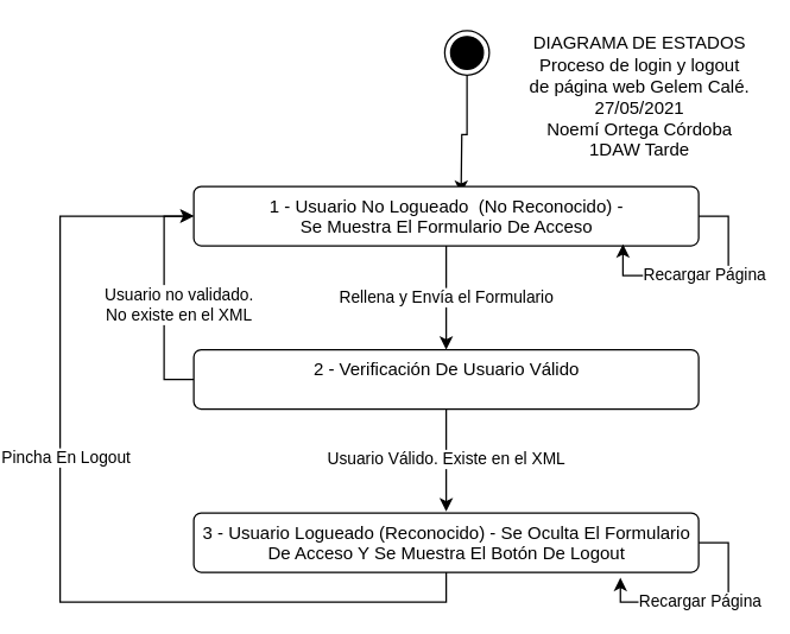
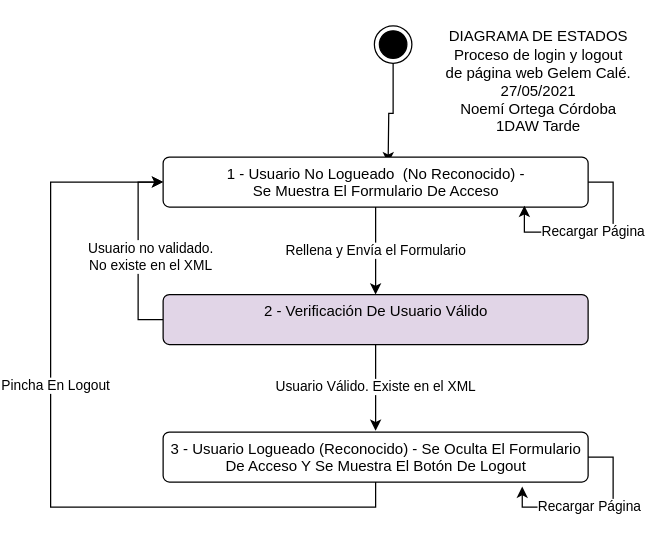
  <mxCell id="0" />
  <mxCell id="1" parent="0" />
  <mxCell id="2" style="edgeStyle=orthogonalEdgeStyle;rounded=0;orthogonalLoop=1;jettySize=auto;html=1;" parent="1" source="3" edge="1"><mxGeometry relative="1" as="geometry"><mxPoint x="290" y="130" as="targetPoint" /></mxGeometry></mxCell>
  <mxCell id="3" value="" style="ellipse;html=1;shape=endState;fillColor=#000000;strokeColor=#000000;" parent="1" vertex="1"><mxGeometry x="279" y="20" width="30" height="30" as="geometry" /></mxCell>
  <mxCell id="4" value="Rellena y Envía el Formulario" style="edgeStyle=orthogonalEdgeStyle;rounded=0;orthogonalLoop=1;jettySize=auto;html=1;entryX=0.5;entryY=0;entryDx=0;entryDy=0;" parent="1" source="5" target="9" edge="1"><mxGeometry relative="1" as="geometry" /></mxCell>
  <mxCell id="5" value="1 - Usuario No Logueado&amp;nbsp; (No Reconocido) - &lt;br&gt;Se Muestra El Formulario De Acceso" style="html=1;align=center;verticalAlign=top;rounded=1;absoluteArcSize=1;arcSize=10;dashed=0;" parent="1" vertex="1"><mxGeometry x="110" y="125" width="340" height="40" as="geometry" /></mxCell>
  <mxCell id="6" value="Recargar Página" style="edgeStyle=orthogonalEdgeStyle;rounded=0;orthogonalLoop=1;jettySize=auto;html=1;entryX=0.85;entryY=0.975;entryDx=0;entryDy=0;entryPerimeter=0;exitX=1;exitY=0.5;exitDx=0;exitDy=0;" parent="1" source="5" target="5" edge="1"><mxGeometry relative="1" as="geometry" /></mxCell>
  <mxCell id="7" value="Usuario Válido. Existe en el XML" style="edgeStyle=orthogonalEdgeStyle;rounded=0;orthogonalLoop=1;jettySize=auto;html=1;entryX=0.5;entryY=0;entryDx=0;entryDy=0;" parent="1" edge="1"><mxGeometry relative="1" as="geometry"><mxPoint x="280" y="274" as="sourcePoint" /><mxPoint x="280" y="344" as="targetPoint" /></mxGeometry></mxCell>
  <mxCell id="8" value="Usuario no validado. &lt;br&gt;No existe en&amp;nbsp;el XML" style="edgeStyle=orthogonalEdgeStyle;rounded=0;orthogonalLoop=1;jettySize=auto;html=1;entryX=0;entryY=0.5;entryDx=0;entryDy=0;exitX=0;exitY=0.5;exitDx=0;exitDy=0;" parent="1" source="9" target="5" edge="1"><mxGeometry x="-0.067" y="-10" relative="1" as="geometry"><mxPoint as="offset" /></mxGeometry></mxCell>
- <mxCell id="9" value="2 - Verificación De Usuario Válido" style="html=1;align=center;verticalAlign=top;rounded=1;absoluteArcSize=1;arcSize=10;dashed=0;" parent="1" vertex="1"><mxGeometry x="110" y="235" width="340" height="40" as="geometry" /></mxCell>
+ <mxCell id="9" value="2 - Verificación De Usuario Válido" style="html=1;align=center;verticalAlign=top;rounded=1;absoluteArcSize=1;arcSize=10;dashed=0;fillColor=#e1d5e7;" parent="1" vertex="1"><mxGeometry x="110" y="235" width="340" height="40" as="geometry" /></mxCell>
  <mxCell id="10" style="edgeStyle=orthogonalEdgeStyle;rounded=0;orthogonalLoop=1;jettySize=auto;html=1;entryX=0;entryY=0.5;entryDx=0;entryDy=0;" parent="1" source="12" target="5" edge="1"><mxGeometry relative="1" as="geometry"><Array as="points"><mxPoint x="280" y="405" /><mxPoint x="20" y="405" /><mxPoint x="20" y="145" /></Array></mxGeometry></mxCell>
  <mxCell id="11" value="Pincha En Logout" style="edgeLabel;html=1;align=center;verticalAlign=middle;resizable=0;points=[];" parent="10" vertex="1" connectable="0"><mxGeometry x="0.201" y="-2" relative="1" as="geometry"><mxPoint x="1" as="offset" /></mxGeometry></mxCell>
  <mxCell id="12" value="3 - Usuario Logueado (Reconocido) - Se Oculta El Formulario&lt;br&gt;De Acceso Y Se Muestra El Botón De Logout" style="html=1;align=center;verticalAlign=top;rounded=1;absoluteArcSize=1;arcSize=10;dashed=0;" parent="1" vertex="1"><mxGeometry x="110" y="345" width="340" height="40" as="geometry" /></mxCell>
  <mxCell id="13" value="DIAGRAMA DE ESTADOS&lt;br&gt;Proceso de login y logout&lt;br&gt;de página web Gelem Calé.&lt;br&gt;27/05/2021&lt;br&gt;Noemí Ortega Córdoba&lt;br&gt;1DAW Tarde" style="text;html=1;align=center;verticalAlign=middle;resizable=0;points=[];autosize=1;" parent="1" vertex="1"><mxGeometry x="330" y="20" width="160" height="90" as="geometry" /></mxCell>
  <mxCell id="14" value="Recargar Página" style="edgeStyle=orthogonalEdgeStyle;rounded=0;orthogonalLoop=1;jettySize=auto;html=1;exitX=1;exitY=0.5;exitDx=0;exitDy=0;entryX=0.845;entryY=1.092;entryDx=0;entryDy=0;entryPerimeter=0;" parent="1" source="12" target="12" edge="1"><mxGeometry x="0.065" relative="1" as="geometry"><mxPoint x="460" y="155" as="sourcePoint" /><mxPoint x="340" y="475" as="targetPoint" /><Array as="points"><mxPoint x="470" y="365" /><mxPoint x="470" y="405" /><mxPoint x="397" y="405" /></Array><mxPoint as="offset" /></mxGeometry></mxCell>
